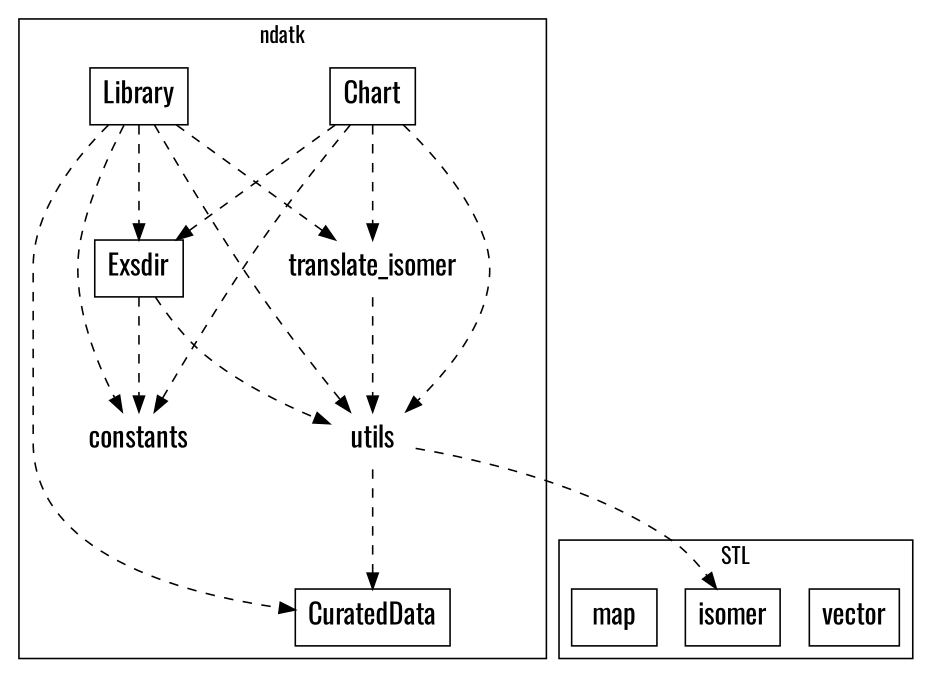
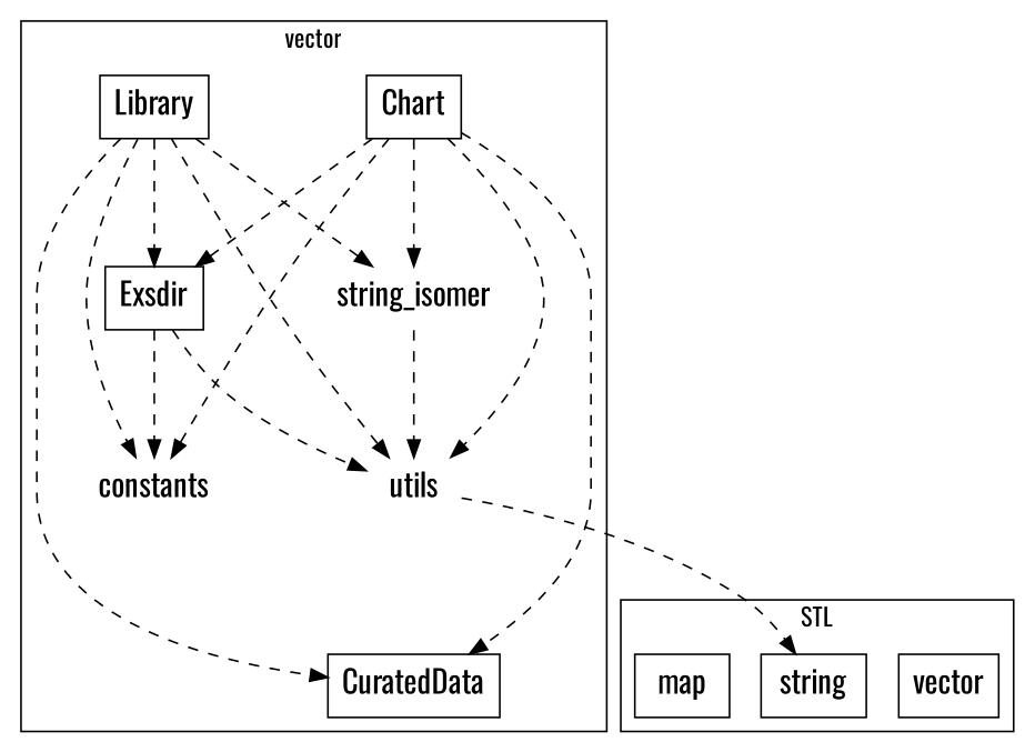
  digraph {
    compound=true
    fontname=Oswald
    node [fontname=Oswald fontsize=18 shape=box]
    edge [fontname=Oswald minlen=2 style=dashed]
    Chart
    Exsdir
    CuratedData
    constants [shape=plaintext]
    utils [shape=plaintext]
-   translate_isomer [shape=plaintext]
+   translate_isomer [shape=plaintext label=string_isomer]
    Library
    vector
-   string [label=isomer]
+   string
    map
    subgraph cluster_1 {
-     label=ndatk
+     label=vector
      Chart
      Exsdir
      CuratedData
      constants
      utils
      translate_isomer
      Library
    }
    subgraph cluster_2 {
      label=STL
      vector
      string
      map
    }
    Chart -> Exsdir
-   utils -> CuratedData
+   Chart -> CuratedData
    Chart -> constants
    Chart -> utils
    Chart -> translate_isomer
    Exsdir -> constants
    Exsdir -> utils
    utils -> string
    translate_isomer -> utils
    Library -> Exsdir
    Library -> CuratedData
    Library -> constants
    Library -> utils
    Library -> translate_isomer
  }
